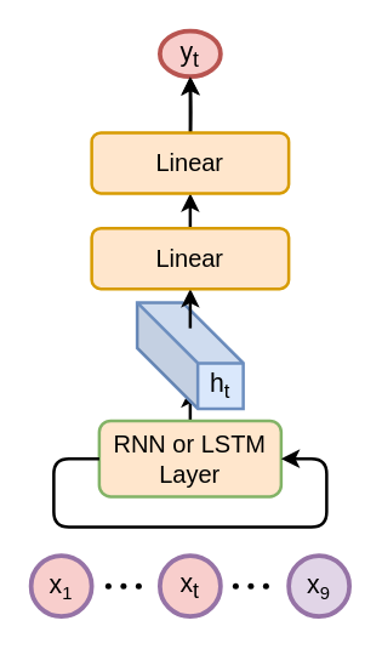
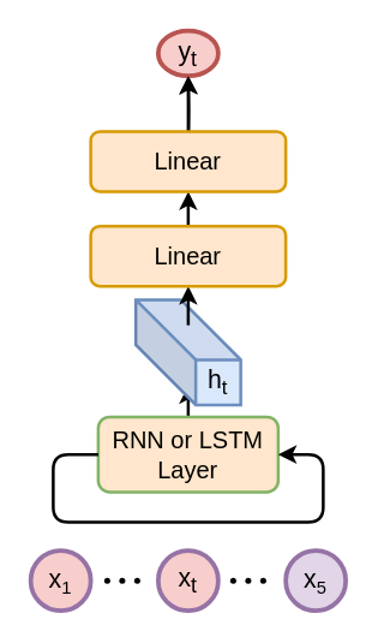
  <mxCell id="0" />
  <mxCell id="1" parent="0" />
  <mxCell id="2" style="edgeStyle=orthogonalEdgeStyle;rounded=1;orthogonalLoop=1;jettySize=auto;html=1;exitX=0.5;exitY=0;exitDx=0;exitDy=0;strokeColor=default;strokeWidth=2;fontSize=17;entryX=0.5;entryY=1;entryDx=0;entryDy=0;" edge="1" parent="1" source="3"><mxGeometry relative="1" as="geometry"><mxPoint x="125" y="256" as="targetPoint" /></mxGeometry></mxCell>
  <mxCell id="3" value="&lt;font style=&quot;font-size: 16px;&quot;&gt;RNN or LSTM Layer&lt;/font&gt;" style="rounded=1;whiteSpace=wrap;html=1;fillColor=#ffe6cc;strokeColor=#82b366;strokeWidth=2;" vertex="1" parent="1"><mxGeometry x="65" y="277" width="120" height="50" as="geometry" /></mxCell>
  <mxCell id="4" value="&lt;span style=&quot;font-size: 17px;&quot;&gt;h&lt;/span&gt;&lt;sub&gt;t&lt;/sub&gt;" style="shape=cube;whiteSpace=wrap;html=1;boundedLbl=1;backgroundOutline=1;darkOpacity=0.05;darkOpacity2=0.1;strokeWidth=2;fontSize=16;size=40;fillColor=#dae8fc;strokeColor=#6c8ebf;" vertex="1" parent="1"><mxGeometry x="90" y="199" width="70" height="70" as="geometry" /></mxCell>
  <mxCell id="5" value="&lt;font style=&quot;font-size: 17px;&quot;&gt;x&lt;sub&gt;t&lt;/sub&gt;&lt;/font&gt;" style="ellipse;whiteSpace=wrap;html=1;aspect=fixed;fillColor=#f8cecc;strokeColor=#9673a6;strokeWidth=3;" vertex="1" parent="1"><mxGeometry x="105" y="366" width="40" height="40" as="geometry" /></mxCell>
  <mxCell id="6" style="edgeStyle=orthogonalEdgeStyle;rounded=1;orthogonalLoop=1;jettySize=auto;html=1;exitX=0;exitY=0.5;exitDx=0;exitDy=0;entryX=1;entryY=0.5;entryDx=0;entryDy=0;strokeWidth=2;fontSize=17;strokeColor=default;" edge="1" parent="1" source="3" target="3"><mxGeometry relative="1" as="geometry"><Array as="points"><mxPoint x="35" y="302" /><mxPoint x="35" y="347" /><mxPoint x="215" y="347" /><mxPoint x="215" y="302" /></Array></mxGeometry></mxCell>
  <mxCell id="7" style="edgeStyle=orthogonalEdgeStyle;rounded=1;orthogonalLoop=1;jettySize=auto;html=1;exitX=0.5;exitY=0;exitDx=0;exitDy=0;entryX=0.5;entryY=1;entryDx=0;entryDy=0;strokeColor=default;strokeWidth=2;fontSize=16;" edge="1" parent="1" target="9"><mxGeometry relative="1" as="geometry"><mxPoint x="125" y="216" as="sourcePoint" /></mxGeometry></mxCell>
  <mxCell id="8" style="edgeStyle=orthogonalEdgeStyle;rounded=1;orthogonalLoop=1;jettySize=auto;html=1;exitX=0.5;exitY=0;exitDx=0;exitDy=0;strokeColor=default;strokeWidth=2;fontSize=16;" edge="1" parent="1" source="9" target="23"><mxGeometry relative="1" as="geometry" /></mxCell>
  <mxCell id="9" value="&lt;font style=&quot;font-size: 16px;&quot;&gt;Linear&lt;/font&gt;" style="rounded=1;whiteSpace=wrap;html=1;fillColor=#ffe6cc;strokeColor=#d79b00;strokeWidth=2;" vertex="1" parent="1"><mxGeometry x="60" y="150" width="130" height="40" as="geometry" /></mxCell>
  <mxCell id="10" style="edgeStyle=orthogonalEdgeStyle;rounded=1;orthogonalLoop=1;jettySize=auto;html=1;exitX=0.5;exitY=0;exitDx=0;exitDy=0;entryX=0.5;entryY=1;entryDx=0;entryDy=0;strokeColor=default;strokeWidth=2;fontSize=16;" edge="1" parent="1" target="11"><mxGeometry relative="1" as="geometry"><mxPoint x="125" y="97" as="sourcePoint" /></mxGeometry></mxCell>
  <mxCell id="11" value="&lt;font style=&quot;&quot;&gt;&lt;sub style=&quot;&quot;&gt;&lt;sub style=&quot;&quot;&gt;&lt;span style=&quot;font-size: 17px;&quot;&gt;y&lt;sub&gt;t&lt;/sub&gt;&lt;/span&gt;&lt;/sub&gt;&lt;/sub&gt;&lt;/font&gt;" style="ellipse;whiteSpace=wrap;html=1;aspect=fixed;fillColor=#f8cecc;strokeColor=#b85450;strokeWidth=3;" vertex="1" parent="1"><mxGeometry x="105" y="20" width="40" height="30" as="geometry" /></mxCell>
  <mxCell id="12" value="&lt;font style=&quot;font-size: 17px;&quot;&gt;x&lt;/font&gt;&lt;font style=&quot;font-size: 14.167px;&quot;&gt;&lt;sub&gt;1&lt;/sub&gt;&lt;/font&gt;" style="ellipse;whiteSpace=wrap;html=1;aspect=fixed;fillColor=#f8cecc;strokeColor=#9673a6;strokeWidth=3;" vertex="1" parent="1"><mxGeometry x="20" y="366" width="40" height="40" as="geometry" /></mxCell>
- <mxCell id="13" value="&lt;font style=&quot;font-size: 17px;&quot;&gt;x&lt;/font&gt;&lt;font style=&quot;font-size: 14.167px;&quot;&gt;&lt;sub&gt;9&lt;/sub&gt;&lt;/font&gt;" style="ellipse;whiteSpace=wrap;html=1;aspect=fixed;fillColor=#e1d5e7;strokeColor=#9673a6;strokeWidth=3;" vertex="1" parent="1"><mxGeometry x="190" y="366" width="40" height="40" as="geometry" /></mxCell>
+ <mxCell id="13" value="&lt;font style=&quot;font-size: 17px;&quot;&gt;x&lt;/font&gt;&lt;font style=&quot;font-size: 14.167px;&quot;&gt;&lt;sub&gt;5&lt;/sub&gt;&lt;/font&gt;" style="ellipse;whiteSpace=wrap;html=1;aspect=fixed;fillColor=#e1d5e7;strokeColor=#9673a6;strokeWidth=3;" vertex="1" parent="1"><mxGeometry x="190" y="366" width="40" height="40" as="geometry" /></mxCell>
  <mxCell id="14" value="" style="group" vertex="1" connectable="0" parent="1"><mxGeometry x="51" y="366" width="60" height="40" as="geometry" /></mxCell>
  <mxCell id="15" value="" style="shape=waypoint;sketch=0;size=6;pointerEvents=1;points=[];fillColor=none;resizable=0;rotatable=0;perimeter=centerPerimeter;snapToPoint=1;strokeWidth=0;fontSize=16;" vertex="1" parent="14"><mxGeometry width="40" height="40" as="geometry" /></mxCell>
  <mxCell id="16" value="" style="shape=waypoint;sketch=0;size=6;pointerEvents=1;points=[];fillColor=none;resizable=0;rotatable=0;perimeter=centerPerimeter;snapToPoint=1;strokeWidth=0;fontSize=16;" vertex="1" parent="14"><mxGeometry x="10" width="40" height="40" as="geometry" /></mxCell>
  <mxCell id="17" value="" style="shape=waypoint;sketch=0;size=6;pointerEvents=1;points=[];fillColor=none;resizable=0;rotatable=0;perimeter=centerPerimeter;snapToPoint=1;strokeWidth=0;fontSize=16;" vertex="1" parent="14"><mxGeometry x="20" width="40" height="40" as="geometry" /></mxCell>
  <mxCell id="18" value="" style="group" vertex="1" connectable="0" parent="1"><mxGeometry x="135" y="366" width="60" height="40" as="geometry" /></mxCell>
  <mxCell id="19" value="" style="shape=waypoint;sketch=0;size=6;pointerEvents=1;points=[];fillColor=none;resizable=0;rotatable=0;perimeter=centerPerimeter;snapToPoint=1;strokeWidth=0;fontSize=16;" vertex="1" parent="18"><mxGeometry width="40" height="40" as="geometry" /></mxCell>
  <mxCell id="20" value="" style="shape=waypoint;sketch=0;size=6;pointerEvents=1;points=[];fillColor=none;resizable=0;rotatable=0;perimeter=centerPerimeter;snapToPoint=1;strokeWidth=0;fontSize=16;" vertex="1" parent="18"><mxGeometry x="10" width="40" height="40" as="geometry" /></mxCell>
  <mxCell id="21" value="" style="shape=waypoint;sketch=0;size=6;pointerEvents=1;points=[];fillColor=none;resizable=0;rotatable=0;perimeter=centerPerimeter;snapToPoint=1;strokeWidth=0;fontSize=16;" vertex="1" parent="18"><mxGeometry x="20" width="40" height="40" as="geometry" /></mxCell>
  <mxCell id="22" value="" style="edgeStyle=orthogonalEdgeStyle;rounded=1;orthogonalLoop=1;jettySize=auto;html=1;strokeColor=default;strokeWidth=2;fontSize=16;" edge="1" parent="1" source="23" target="11"><mxGeometry relative="1" as="geometry" /></mxCell>
  <mxCell id="23" value="&lt;font style=&quot;font-size: 16px;&quot;&gt;Linear&lt;/font&gt;" style="rounded=1;whiteSpace=wrap;html=1;fillColor=#ffe6cc;strokeColor=#d79b00;strokeWidth=2;fontSize=16;" vertex="1" parent="1"><mxGeometry x="60" y="87" width="130" height="40" as="geometry" /></mxCell>
